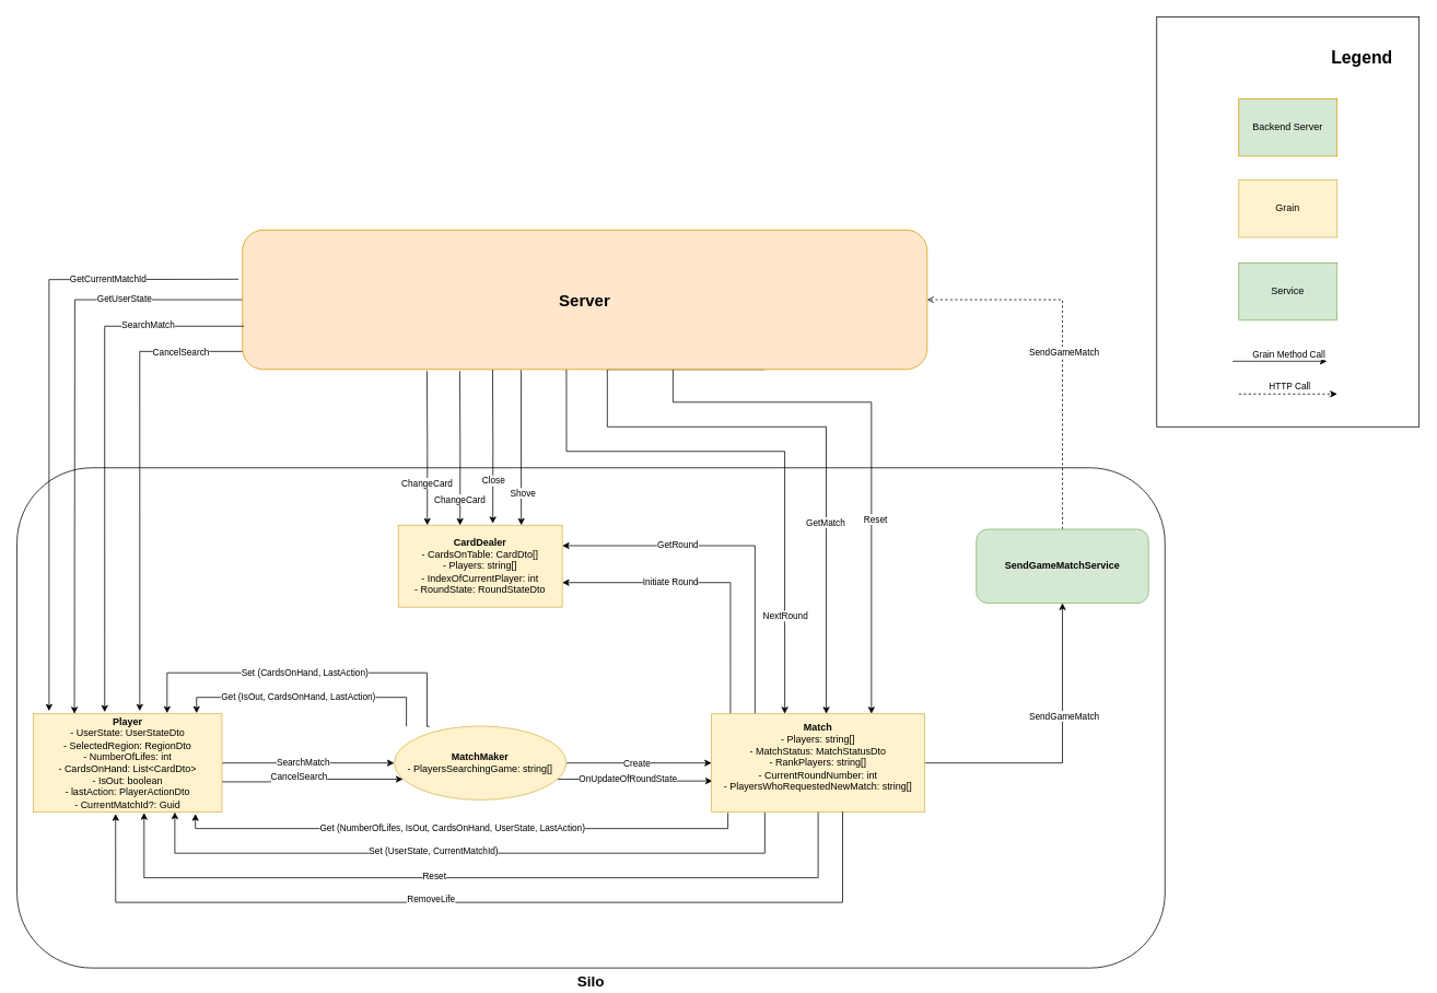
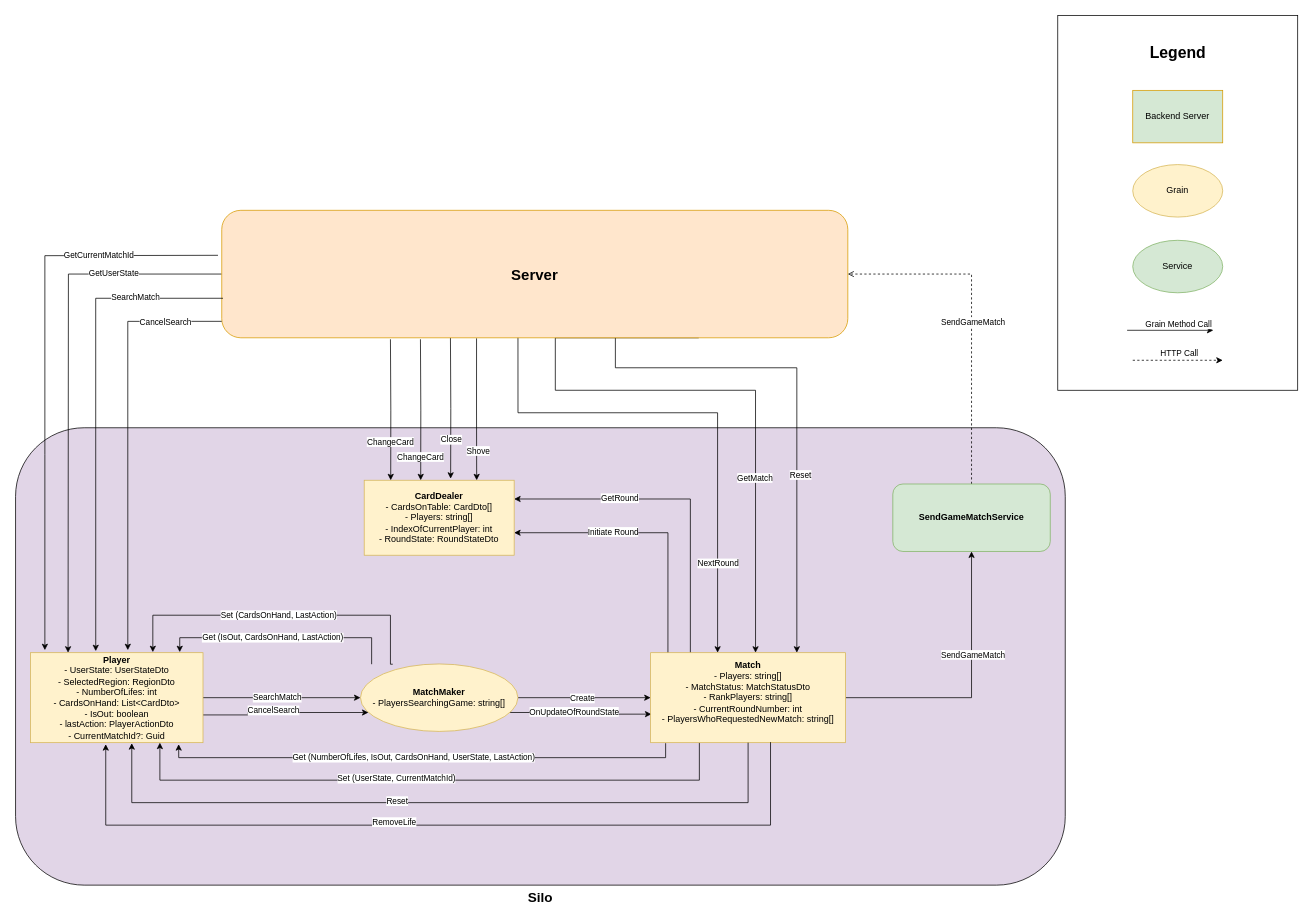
  <mxCell id="0" />
  <mxCell id="1" parent="0" />
  <mxCell id="2" value="" style="rounded=0;whiteSpace=wrap;html=1;" vertex="1" parent="1"><mxGeometry x="1410" y="20" width="320" height="500" as="geometry" /></mxCell>
- <mxCell id="3" value="&lt;b&gt;&lt;font style=&quot;font-size: 18px;&quot;&gt;Silo&lt;/font&gt;&lt;/b&gt;" style="rounded=1;whiteSpace=wrap;html=1;labelPosition=center;verticalLabelPosition=bottom;align=center;verticalAlign=top;" vertex="1" parent="1"><mxGeometry x="20" y="570" width="1400" height="610" as="geometry" /></mxCell>
+ <mxCell id="3" value="&lt;b&gt;&lt;font style=&quot;font-size: 18px;&quot;&gt;Silo&lt;/font&gt;&lt;/b&gt;" style="rounded=1;whiteSpace=wrap;html=1;labelPosition=center;verticalLabelPosition=bottom;align=center;verticalAlign=top;fillColor=#e1d5e7;" vertex="1" parent="1"><mxGeometry x="20" y="570" width="1400" height="610" as="geometry" /></mxCell>
  <mxCell id="4" style="edgeStyle=orthogonalEdgeStyle;rounded=0;orthogonalLoop=1;jettySize=auto;html=1;entryX=0;entryY=0.5;entryDx=0;entryDy=0;" parent="1" source="8" target="14" edge="1"><mxGeometry relative="1" as="geometry" /></mxCell>
  <mxCell id="5" value="SearchMatch" style="edgeLabel;html=1;align=center;verticalAlign=middle;resizable=0;points=[];" parent="4" vertex="1" connectable="0"><mxGeometry x="-0.068" y="1" relative="1" as="geometry"><mxPoint as="offset" /></mxGeometry></mxCell>
  <mxCell id="6" style="edgeStyle=orthogonalEdgeStyle;rounded=0;orthogonalLoop=1;jettySize=auto;html=1;entryX=0;entryY=0.75;entryDx=0;entryDy=0;" parent="1" source="8" target="14" edge="1"><mxGeometry relative="1" as="geometry"><Array as="points"><mxPoint x="330" y="953" /></Array></mxGeometry></mxCell>
  <mxCell id="7" value="CancelSearch" style="edgeLabel;html=1;align=center;verticalAlign=middle;resizable=0;points=[];" parent="6" vertex="1" connectable="0"><mxGeometry x="-0.133" y="4" relative="1" as="geometry"><mxPoint y="1" as="offset" /></mxGeometry></mxCell>
  <mxCell id="8" value="&lt;b&gt;Player&lt;/b&gt;&lt;div&gt;- UserState: UserStateDto&lt;/div&gt;&lt;div&gt;- SelectedRegion: RegionDto&lt;/div&gt;&lt;div&gt;- NumberOfLifes: int&lt;/div&gt;&lt;div&gt;- CardsOnHand: List&amp;lt;CardDto&amp;gt;&lt;/div&gt;&lt;div&gt;- IsOut: boolean&lt;/div&gt;&lt;div&gt;- lastAction: PlayerActionDto&lt;/div&gt;&lt;div&gt;- CurrentMatchId?: Guid&lt;/div&gt;" style="rounded=0;whiteSpace=wrap;html=1;fillColor=#fff2cc;strokeColor=#d6b656;" parent="1" vertex="1"><mxGeometry x="40" y="870" width="230" height="120" as="geometry" /></mxCell>
  <mxCell id="9" value="&lt;b&gt;CardDealer&lt;/b&gt;&lt;div&gt;- CardsOnTable: CardDto[]&lt;/div&gt;&lt;div&gt;- Players: string[]&lt;/div&gt;&lt;div&gt;- IndexOfCurrentPlayer: int&lt;/div&gt;&lt;div&gt;- RoundState: RoundStateDto&lt;/div&gt;" style="rounded=0;whiteSpace=wrap;html=1;fillColor=#fff2cc;strokeColor=#d6b656;" parent="1" vertex="1"><mxGeometry x="485" y="640" width="200" height="100" as="geometry" /></mxCell>
  <mxCell id="10" style="edgeStyle=orthogonalEdgeStyle;rounded=0;orthogonalLoop=1;jettySize=auto;html=1;entryX=0;entryY=0.5;entryDx=0;entryDy=0;" parent="1" source="14" target="23" edge="1"><mxGeometry relative="1" as="geometry" /></mxCell>
  <mxCell id="11" value="Create" style="edgeLabel;html=1;align=center;verticalAlign=middle;resizable=0;points=[];" parent="10" vertex="1" connectable="0"><mxGeometry x="0.023" y="-1" relative="1" as="geometry"><mxPoint x="-6" y="-1" as="offset" /></mxGeometry></mxCell>
  <mxCell id="12" style="edgeStyle=orthogonalEdgeStyle;rounded=0;orthogonalLoop=1;jettySize=auto;html=1;entryX=0.004;entryY=0.683;entryDx=0;entryDy=0;exitX=1;exitY=0.75;exitDx=0;exitDy=0;entryPerimeter=0;" edge="1" parent="1" source="14" target="23"><mxGeometry relative="1" as="geometry" /></mxCell>
  <mxCell id="13" value="OnUpdateOfRoundState" style="edgeLabel;html=1;align=center;verticalAlign=middle;resizable=0;points=[];" vertex="1" connectable="0" parent="12"><mxGeometry x="-0.239" y="1" relative="1" as="geometry"><mxPoint x="12" as="offset" /></mxGeometry></mxCell>
  <mxCell id="14" value="&lt;b&gt;MatchMaker&lt;/b&gt;&lt;div&gt;- PlayersSearchingGame: string[]&lt;/div&gt;" style="ellipse;whiteSpace=wrap;html=1;fillColor=#fff2cc;strokeColor=#d6b656;" parent="1" vertex="1"><mxGeometry x="480" y="885" width="210" height="90" as="geometry" /></mxCell>
  <mxCell id="15" style="edgeStyle=orthogonalEdgeStyle;rounded=0;orthogonalLoop=1;jettySize=auto;html=1;entryX=0.5;entryY=1;entryDx=0;entryDy=0;" edge="1" parent="1" source="23" target="43"><mxGeometry relative="1" as="geometry" /></mxCell>
  <mxCell id="16" value="SendGameMatch" style="edgeLabel;html=1;align=center;verticalAlign=middle;resizable=0;points=[];" vertex="1" connectable="0" parent="15"><mxGeometry x="0.238" y="-1" relative="1" as="geometry"><mxPoint y="-1" as="offset" /></mxGeometry></mxCell>
  <mxCell id="17" style="edgeStyle=orthogonalEdgeStyle;rounded=0;orthogonalLoop=1;jettySize=auto;html=1;entryX=1;entryY=0.5;entryDx=0;entryDy=0;" edge="1" parent="1"><mxGeometry relative="1" as="geometry"><mxPoint x="890.067" y="890" as="sourcePoint" /><mxPoint x="685" y="710" as="targetPoint" /><Array as="points"><mxPoint x="890" y="710" /></Array></mxGeometry></mxCell>
  <mxCell id="18" value="Initiate Round" style="edgeLabel;html=1;align=center;verticalAlign=middle;resizable=0;points=[];" vertex="1" connectable="0" parent="17"><mxGeometry x="0.318" y="-2" relative="1" as="geometry"><mxPoint as="offset" /></mxGeometry></mxCell>
  <mxCell id="19" style="edgeStyle=orthogonalEdgeStyle;rounded=0;orthogonalLoop=1;jettySize=auto;html=1;entryX=1;entryY=0.25;entryDx=0;entryDy=0;" edge="1" parent="1" source="23" target="9"><mxGeometry relative="1" as="geometry"><Array as="points"><mxPoint x="920" y="665" /></Array></mxGeometry></mxCell>
  <mxCell id="20" value="GetRound" style="edgeLabel;html=1;align=center;verticalAlign=middle;resizable=0;points=[];" vertex="1" connectable="0" parent="19"><mxGeometry x="0.367" y="-2" relative="1" as="geometry"><mxPoint x="1" as="offset" /></mxGeometry></mxCell>
  <mxCell id="21" style="edgeStyle=orthogonalEdgeStyle;rounded=0;orthogonalLoop=1;jettySize=auto;html=1;entryX=0.75;entryY=1;entryDx=0;entryDy=0;exitX=0.25;exitY=1;exitDx=0;exitDy=0;" edge="1" parent="1" source="23" target="8"><mxGeometry relative="1" as="geometry"><Array as="points"><mxPoint x="932" y="1040" /><mxPoint x="212" y="1040" /></Array></mxGeometry></mxCell>
  <mxCell id="22" value="Set (UserState, CurrentMatchId)" style="edgeLabel;html=1;align=center;verticalAlign=middle;resizable=0;points=[];" vertex="1" connectable="0" parent="21"><mxGeometry x="0.111" y="-3" relative="1" as="geometry"><mxPoint as="offset" /></mxGeometry></mxCell>
  <mxCell id="23" value="&lt;b&gt;Match&lt;/b&gt;&lt;div&gt;- Players: string[]&lt;/div&gt;&lt;div&gt;- MatchStatus: MatchStatusDto&lt;/div&gt;&lt;div&gt;- RankPlayers: string[]&lt;/div&gt;&lt;div&gt;- CurrentRoundNumber: int&lt;/div&gt;&lt;div&gt;- PlayersWhoRequestedNewMatch: string[]&lt;/div&gt;&lt;div&gt;&lt;br&gt;&lt;/div&gt;" style="rounded=0;whiteSpace=wrap;html=1;fillColor=#fff2cc;strokeColor=#d6b656;" parent="1" vertex="1"><mxGeometry x="867" y="870" width="260" height="120" as="geometry" /></mxCell>
  <mxCell id="24" style="edgeStyle=orthogonalEdgeStyle;rounded=0;orthogonalLoop=1;jettySize=auto;html=1;entryX=0.5;entryY=0;entryDx=0;entryDy=0;exitX=0.75;exitY=1;exitDx=0;exitDy=0;" edge="1" parent="1"><mxGeometry relative="1" as="geometry"><mxPoint x="931.18" y="450" as="sourcePoint" /><mxPoint x="1006.93" y="870" as="targetPoint" /><Array as="points"><mxPoint x="739.93" y="520" /><mxPoint x="1006.93" y="520" /></Array></mxGeometry></mxCell>
  <mxCell id="25" value="GetMatch" style="edgeLabel;html=1;align=center;verticalAlign=middle;resizable=0;points=[];" vertex="1" connectable="0" parent="24"><mxGeometry x="0.466" y="-1" relative="1" as="geometry"><mxPoint y="1" as="offset" /></mxGeometry></mxCell>
  <mxCell id="26" style="edgeStyle=orthogonalEdgeStyle;rounded=0;orthogonalLoop=1;jettySize=auto;html=1;entryX=0.25;entryY=0;entryDx=0;entryDy=0;exitX=0.444;exitY=0.996;exitDx=0;exitDy=0;exitPerimeter=0;" edge="1" parent="1"><mxGeometry relative="1" as="geometry"><mxPoint x="690.07" y="449.32" as="sourcePoint" /><mxPoint x="956.33" y="870" as="targetPoint" /><Array as="points"><mxPoint x="690.33" y="550" /><mxPoint x="956.33" y="550" /></Array></mxGeometry></mxCell>
  <mxCell id="27" value="NextRound" style="edgeLabel;html=1;align=center;verticalAlign=middle;resizable=0;points=[];" vertex="1" connectable="0" parent="26"><mxGeometry x="0.651" relative="1" as="geometry"><mxPoint as="offset" /></mxGeometry></mxCell>
  <mxCell id="28" style="edgeStyle=orthogonalEdgeStyle;rounded=0;orthogonalLoop=1;jettySize=auto;html=1;entryX=0.75;entryY=0;entryDx=0;entryDy=0;" edge="1" parent="1" source="38" target="23"><mxGeometry relative="1" as="geometry"><Array as="points"><mxPoint x="820" y="490" /><mxPoint x="1062" y="490" /></Array></mxGeometry></mxCell>
  <mxCell id="29" value="Reset" style="edgeLabel;html=1;align=center;verticalAlign=middle;resizable=0;points=[];" vertex="1" connectable="0" parent="28"><mxGeometry x="0.281" y="4" relative="1" as="geometry"><mxPoint as="offset" /></mxGeometry></mxCell>
  <mxCell id="30" style="edgeStyle=orthogonalEdgeStyle;rounded=0;orthogonalLoop=1;jettySize=auto;html=1;entryX=0.75;entryY=0;entryDx=0;entryDy=0;exitX=0.407;exitY=1.004;exitDx=0;exitDy=0;exitPerimeter=0;" edge="1" parent="1" source="38" target="9"><mxGeometry relative="1" as="geometry" /></mxCell>
  <mxCell id="31" value="Shove" style="edgeLabel;html=1;align=center;verticalAlign=middle;resizable=0;points=[];" vertex="1" connectable="0" parent="30"><mxGeometry x="0.462" y="1" relative="1" as="geometry"><mxPoint y="11" as="offset" /></mxGeometry></mxCell>
  <mxCell id="32" style="edgeStyle=orthogonalEdgeStyle;rounded=0;orthogonalLoop=1;jettySize=auto;html=1;entryX=0.5;entryY=0;entryDx=0;entryDy=0;exitX=0.347;exitY=1.012;exitDx=0;exitDy=0;exitPerimeter=0;" edge="1" parent="1"><mxGeometry relative="1" as="geometry"><mxPoint x="600.015" y="450" as="sourcePoint" /><mxPoint x="600.27" y="637.96" as="targetPoint" /></mxGeometry></mxCell>
  <mxCell id="33" value="Close" style="edgeLabel;html=1;align=center;verticalAlign=middle;resizable=0;points=[];" vertex="1" connectable="0" parent="32"><mxGeometry x="0.437" y="3" relative="1" as="geometry"><mxPoint x="-3" y="1" as="offset" /></mxGeometry></mxCell>
  <mxCell id="34" style="edgeStyle=orthogonalEdgeStyle;rounded=0;orthogonalLoop=1;jettySize=auto;html=1;entryX=0.25;entryY=0;entryDx=0;entryDy=0;exitX=0.287;exitY=1.012;exitDx=0;exitDy=0;exitPerimeter=0;" edge="1" parent="1"><mxGeometry relative="1" as="geometry"><mxPoint x="559.995" y="452.04" as="sourcePoint" /><mxPoint x="560.35" y="640" as="targetPoint" /></mxGeometry></mxCell>
  <mxCell id="35" value="ChangeCard" style="edgeLabel;html=1;align=center;verticalAlign=middle;resizable=0;points=[];" vertex="1" connectable="0" parent="34"><mxGeometry x="0.438" y="3" relative="1" as="geometry"><mxPoint x="-4" y="22" as="offset" /></mxGeometry></mxCell>
  <mxCell id="36" style="edgeStyle=orthogonalEdgeStyle;rounded=0;orthogonalLoop=1;jettySize=auto;html=1;entryX=0.75;entryY=0;entryDx=0;entryDy=0;exitX=0;exitY=0.5;exitDx=0;exitDy=0;" edge="1" parent="1" source="38"><mxGeometry relative="1" as="geometry"><mxPoint x="172.53" y="365.067" as="sourcePoint" /><mxPoint x="90.03" y="870" as="targetPoint" /></mxGeometry></mxCell>
  <mxCell id="37" value="GetUserState" style="edgeLabel;html=1;align=center;verticalAlign=middle;resizable=0;points=[];" vertex="1" connectable="0" parent="36"><mxGeometry x="-0.066" y="-1" relative="1" as="geometry"><mxPoint x="61" y="-128" as="offset" /></mxGeometry></mxCell>
  <mxCell id="38" value="&lt;b&gt;&lt;font style=&quot;font-size: 20px;&quot;&gt;Server&lt;/font&gt;&lt;/b&gt;" style="rounded=1;whiteSpace=wrap;html=1;labelPosition=center;verticalLabelPosition=middle;align=center;verticalAlign=middle;fillColor=#ffe6cc;strokeColor=#d79b00;" vertex="1" parent="1"><mxGeometry x="295" y="280" width="835" height="170" as="geometry" /></mxCell>
- <mxCell id="39" value="Grain" style="rounded=0;whiteSpace=wrap;html=1;fillColor=#fff2cc;strokeColor=#d6b656;" vertex="1" parent="1"><mxGeometry x="1510" y="219" width="120" height="70" as="geometry" /></mxCell>
- <mxCell id="40" value="Service" style="rounded=0;whiteSpace=wrap;html=1;fillColor=#d5e8d4;strokeColor=#82b366;" vertex="1" parent="1"><mxGeometry x="1510" y="320" width="120" height="70" as="geometry" /></mxCell>
+ <mxCell id="39" value="Grain" style="ellipse;whiteSpace=wrap;html=1;fillColor=#fff2cc;strokeColor=#d6b656;" vertex="1" parent="1"><mxGeometry x="1510" y="219" width="120" height="70" as="geometry" /></mxCell>
+ <mxCell id="40" value="Service" style="ellipse;whiteSpace=wrap;html=1;fillColor=#d5e8d4;strokeColor=#82b366;" vertex="1" parent="1"><mxGeometry x="1510" y="320" width="120" height="70" as="geometry" /></mxCell>
  <mxCell id="41" style="edgeStyle=orthogonalEdgeStyle;rounded=0;orthogonalLoop=1;jettySize=auto;html=1;entryX=1;entryY=0.5;entryDx=0;entryDy=0;dashed=1;endArrow=open;" edge="1" parent="1" source="43" target="38"><mxGeometry relative="1" as="geometry"><Array as="points"><mxPoint x="1295" y="365" /></Array></mxGeometry></mxCell>
  <mxCell id="42" value="SendGameMatch" style="edgeLabel;html=1;align=center;verticalAlign=middle;resizable=0;points=[];" vertex="1" connectable="0" parent="41"><mxGeometry x="-0.025" y="-1" relative="1" as="geometry"><mxPoint as="offset" /></mxGeometry></mxCell>
  <mxCell id="43" value="&lt;b&gt;SendGameMatchService&lt;/b&gt;" style="whiteSpace=wrap;html=1;fillColor=#d5e8d4;strokeColor=#82b366;rounded=1;" vertex="1" parent="1"><mxGeometry x="1190" y="645" width="210" height="90" as="geometry" /></mxCell>
  <mxCell id="44" value="" style="endArrow=classic;html=1;rounded=0;" edge="1" parent="1"><mxGeometry width="50" height="50" relative="1" as="geometry"><mxPoint x="1502.5" y="440" as="sourcePoint" /><mxPoint x="1617.5" y="440" as="targetPoint" /></mxGeometry></mxCell>
  <mxCell id="45" value="Grain Method Call" style="edgeLabel;html=1;align=center;verticalAlign=bottom;resizable=0;points=[];labelPosition=center;verticalLabelPosition=top;" vertex="1" connectable="0" parent="44"><mxGeometry x="0.052" y="-3" relative="1" as="geometry"><mxPoint x="8" y="-3" as="offset" /></mxGeometry></mxCell>
  <mxCell id="46" value="" style="endArrow=classic;html=1;rounded=0;dashed=1;" edge="1" parent="1"><mxGeometry width="50" height="50" relative="1" as="geometry"><mxPoint x="1510" y="480" as="sourcePoint" /><mxPoint x="1630" y="480" as="targetPoint" /></mxGeometry></mxCell>
  <mxCell id="47" value="HTTP Call" style="edgeLabel;html=1;align=center;verticalAlign=middle;resizable=0;points=[];" vertex="1" connectable="0" parent="46"><mxGeometry x="-0.172" relative="1" as="geometry"><mxPoint x="11" y="-10" as="offset" /></mxGeometry></mxCell>
  <mxCell id="48" style="edgeStyle=orthogonalEdgeStyle;rounded=0;orthogonalLoop=1;jettySize=auto;html=1;entryX=0.25;entryY=0;entryDx=0;entryDy=0;exitX=0.287;exitY=1.012;exitDx=0;exitDy=0;exitPerimeter=0;" edge="1" parent="1"><mxGeometry relative="1" as="geometry"><mxPoint x="520.005" y="452.04" as="sourcePoint" /><mxPoint x="520.36" y="640" as="targetPoint" /></mxGeometry></mxCell>
  <mxCell id="49" value="ChangeCard" style="edgeLabel;html=1;align=center;verticalAlign=middle;resizable=0;points=[];" vertex="1" connectable="0" parent="48"><mxGeometry x="0.438" y="3" relative="1" as="geometry"><mxPoint x="-4" y="2" as="offset" /></mxGeometry></mxCell>
  <mxCell id="50" style="edgeStyle=orthogonalEdgeStyle;rounded=0;orthogonalLoop=1;jettySize=auto;html=1;entryX=0.859;entryY=1.017;entryDx=0;entryDy=0;entryPerimeter=0;exitX=0.077;exitY=1.006;exitDx=0;exitDy=0;exitPerimeter=0;" edge="1" parent="1" source="23" target="8"><mxGeometry relative="1" as="geometry"><Array as="points"><mxPoint x="887" y="1010" /><mxPoint x="238" y="1010" /></Array></mxGeometry></mxCell>
  <mxCell id="51" value="Get (NumberOfLifes, IsOut, CardsOnHand, UserState, LastAction)" style="edgeLabel;html=1;align=center;verticalAlign=middle;resizable=0;points=[];" vertex="1" connectable="0" parent="50"><mxGeometry x="0.035" y="-1" relative="1" as="geometry"><mxPoint x="-1" as="offset" /></mxGeometry></mxCell>
  <mxCell id="52" style="edgeStyle=orthogonalEdgeStyle;rounded=0;orthogonalLoop=1;jettySize=auto;html=1;entryX=0.587;entryY=1.006;entryDx=0;entryDy=0;entryPerimeter=0;" edge="1" parent="1" source="23" target="8"><mxGeometry relative="1" as="geometry"><Array as="points"><mxPoint x="997" y="1070" /><mxPoint x="175" y="1070" /></Array></mxGeometry></mxCell>
  <mxCell id="53" value="Reset" style="edgeLabel;html=1;align=center;verticalAlign=middle;resizable=0;points=[];" vertex="1" connectable="0" parent="52"><mxGeometry x="0.121" y="-3" relative="1" as="geometry"><mxPoint x="1" as="offset" /></mxGeometry></mxCell>
  <mxCell id="54" style="edgeStyle=orthogonalEdgeStyle;rounded=0;orthogonalLoop=1;jettySize=auto;html=1;entryX=0.436;entryY=1.017;entryDx=0;entryDy=0;entryPerimeter=0;exitX=0.615;exitY=0.994;exitDx=0;exitDy=0;exitPerimeter=0;" edge="1" parent="1" source="23" target="8"><mxGeometry relative="1" as="geometry"><Array as="points"><mxPoint x="1027" y="1100" /><mxPoint x="140" y="1100" /></Array></mxGeometry></mxCell>
  <mxCell id="55" value="RemoveLife" style="edgeLabel;html=1;align=center;verticalAlign=middle;resizable=0;points=[];" vertex="1" connectable="0" parent="54"><mxGeometry x="0.11" y="-5" relative="1" as="geometry"><mxPoint as="offset" /></mxGeometry></mxCell>
  <mxCell id="56" style="edgeStyle=orthogonalEdgeStyle;rounded=0;orthogonalLoop=1;jettySize=auto;html=1;entryX=0.865;entryY=-0.006;entryDx=0;entryDy=0;entryPerimeter=0;exitX=0.071;exitY=0.004;exitDx=0;exitDy=0;exitPerimeter=0;" edge="1" parent="1" source="14" target="8"><mxGeometry relative="1" as="geometry"><Array as="points"><mxPoint x="495" y="850" /><mxPoint x="239" y="850" /></Array></mxGeometry></mxCell>
  <mxCell id="57" value="Get (IsOut, CardsOnHand, LastAction)" style="edgeLabel;html=1;align=center;verticalAlign=middle;resizable=0;points=[];" vertex="1" connectable="0" parent="56"><mxGeometry x="0.077" y="-1" relative="1" as="geometry"><mxPoint x="-1" as="offset" /></mxGeometry></mxCell>
  <mxCell id="58" value="Set (CardsOnHand, LastAction)" style="edgeStyle=orthogonalEdgeStyle;rounded=0;orthogonalLoop=1;jettySize=auto;html=1;entryX=0.709;entryY=-0.006;entryDx=0;entryDy=0;entryPerimeter=0;exitX=0.205;exitY=0.004;exitDx=0;exitDy=0;exitPerimeter=0;" edge="1" parent="1" source="14" target="8"><mxGeometry relative="1" as="geometry"><Array as="points"><mxPoint x="520" y="885" /><mxPoint x="520" y="820" /><mxPoint x="203" y="820" /></Array><mxPoint as="offset" /></mxGeometry></mxCell>
  <mxCell id="59" style="edgeStyle=orthogonalEdgeStyle;rounded=0;orthogonalLoop=1;jettySize=auto;html=1;entryX=0.378;entryY=-0.017;entryDx=0;entryDy=0;entryPerimeter=0;exitX=0.002;exitY=0.69;exitDx=0;exitDy=0;exitPerimeter=0;" edge="1" parent="1" source="38" target="8"><mxGeometry relative="1" as="geometry" /></mxCell>
  <mxCell id="60" value="SearchMatch" style="edgeLabel;html=1;align=center;verticalAlign=middle;resizable=0;points=[];" vertex="1" connectable="0" parent="59"><mxGeometry x="-0.06" y="4" relative="1" as="geometry"><mxPoint x="49" y="-133" as="offset" /></mxGeometry></mxCell>
  <mxCell id="61" style="edgeStyle=orthogonalEdgeStyle;rounded=0;orthogonalLoop=1;jettySize=auto;html=1;entryX=0.564;entryY=-0.028;entryDx=0;entryDy=0;entryPerimeter=0;exitX=0;exitY=0.871;exitDx=0;exitDy=0;exitPerimeter=0;" edge="1" parent="1" source="38" target="8"><mxGeometry relative="1" as="geometry" /></mxCell>
  <mxCell id="62" value="CancelSearch" style="edgeLabel;html=1;align=center;verticalAlign=middle;resizable=0;points=[];" vertex="1" connectable="0" parent="61"><mxGeometry x="0.225" y="1" relative="1" as="geometry"><mxPoint x="49" y="-218" as="offset" /></mxGeometry></mxCell>
  <mxCell id="63" style="edgeStyle=orthogonalEdgeStyle;rounded=0;orthogonalLoop=1;jettySize=auto;html=1;entryX=0.083;entryY=-0.028;entryDx=0;entryDy=0;entryPerimeter=0;" edge="1" parent="1" target="8"><mxGeometry relative="1" as="geometry"><mxPoint x="290" y="340" as="sourcePoint" /></mxGeometry></mxCell>
  <mxCell id="64" value="GetCurrentMatchId" style="edgeLabel;html=1;align=center;verticalAlign=middle;resizable=0;points=[];" vertex="1" connectable="0" parent="63"><mxGeometry x="0.151" y="-3" relative="1" as="geometry"><mxPoint x="74" y="-206" as="offset" /></mxGeometry></mxCell>
  <mxCell id="65" value="Backend Server" style="rounded=0;whiteSpace=wrap;html=1;fillColor=#d5e8d4;strokeColor=#d79b00;" vertex="1" parent="1"><mxGeometry x="1510" y="120" width="120" height="70" as="geometry" /></mxCell>
- <mxCell id="66" value="Legend" style="text;html=1;align=center;verticalAlign=middle;resizable=0;points=[];autosize=1;strokeColor=none;fillColor=none;fontStyle=1;fontSize=21;" vertex="1" parent="1"><mxGeometry x="1615" y="50" width="90" height="40" as="geometry" /></mxCell>
+ <mxCell id="66" value="Legend" style="text;html=1;align=center;verticalAlign=middle;resizable=0;points=[];autosize=1;strokeColor=none;fillColor=none;fontStyle=1;fontSize=21;" vertex="1" parent="1"><mxGeometry x="1525" y="50" width="90" height="40" as="geometry" /></mxCell>
